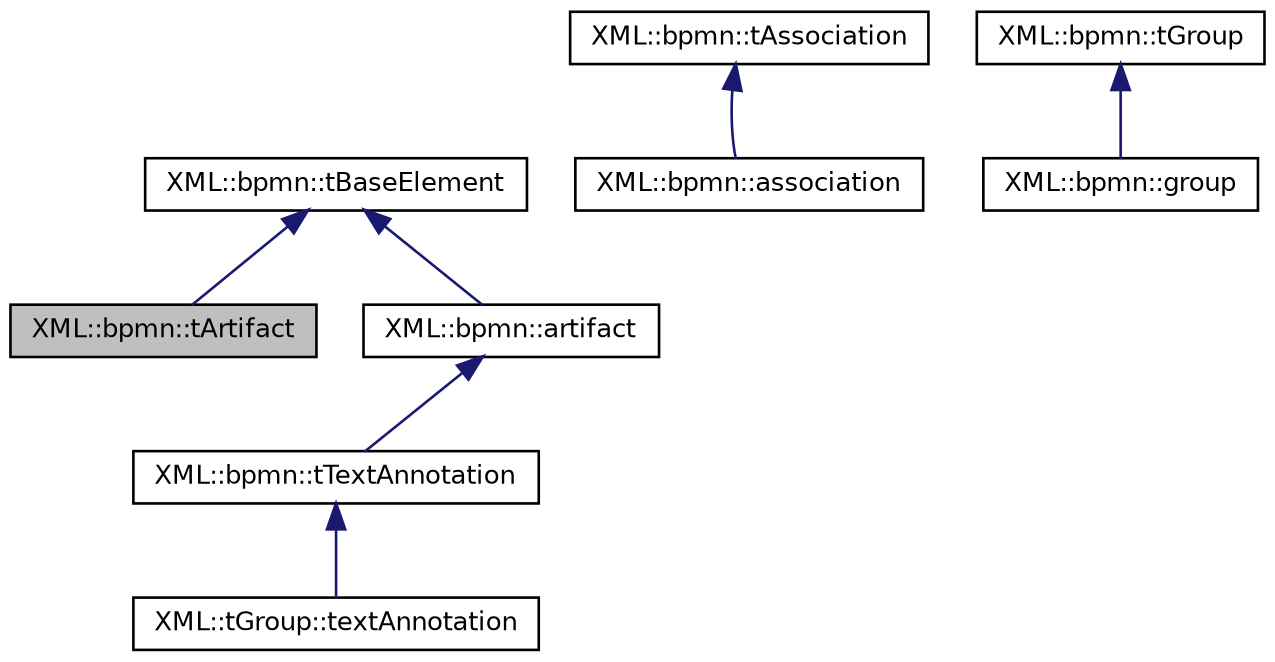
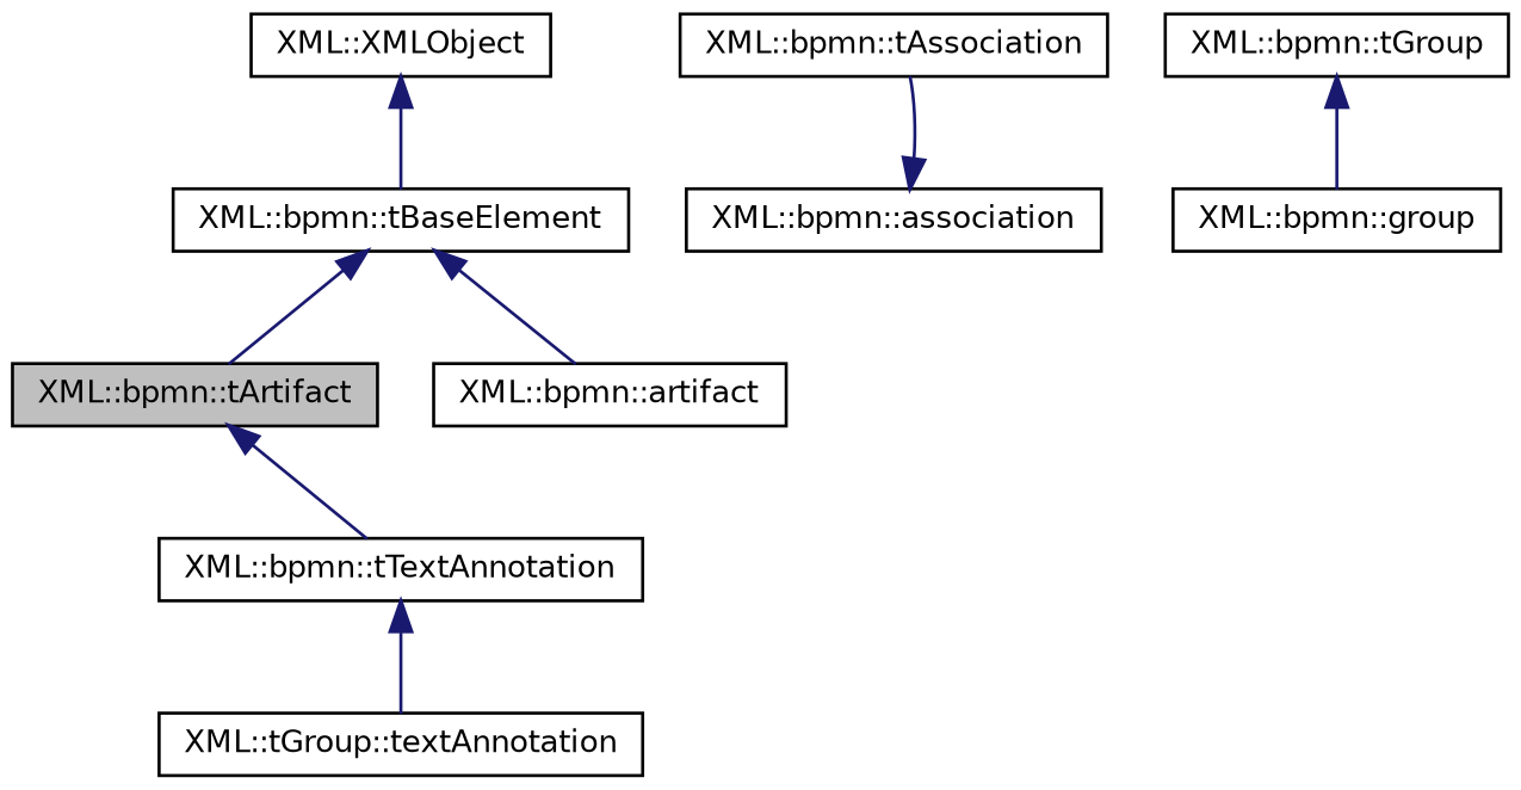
  digraph {
    rankdir=TB
    node [color=black fillcolor=white fontname=Helvetica fontsize=10 shape=record style=filled]
    edge [color=midnightblue dir=back fontname=Helvetica fontsize=10 labelfontname=Helvetica labelfontsize=10 style=solid]
    n1 [fillcolor=grey75 fontcolor=black height=0.2 label="XML::bpmn::tArtifact" width=0.4]
    n2 [height=0.2 label="XML::bpmn::tTextAnnotation" width=0.4]
    n3 [height=0.2 label="XML::bpmn::artifact" width=0.4]
    n4 [height=0.2 label="XML::bpmn::tAssociation" width=0.4]
    n5 [height=0.2 label="XML::bpmn::association" width=0.4]
    n6 [height=0.2 label="XML::bpmn::tGroup" width=0.4]
    n7 [height=0.2 label="XML::bpmn::group" width=0.4]
    n8 [height=0.2 label="XML::tGroup::textAnnotation" width=0.4]
    n9 [height=0.2 label="XML::bpmn::tBaseElement" width=0.4]
-   n3 -> n2
+   n10 [height=0.2 label="XML::XMLObject" width=0.4]
+   n1 -> n2
    n2 -> n8
-   n4 -> n5
+   n5 -> n4
    n6 -> n7
    n9 -> n1
    n9 -> n3
+   n10 -> n9
  }
